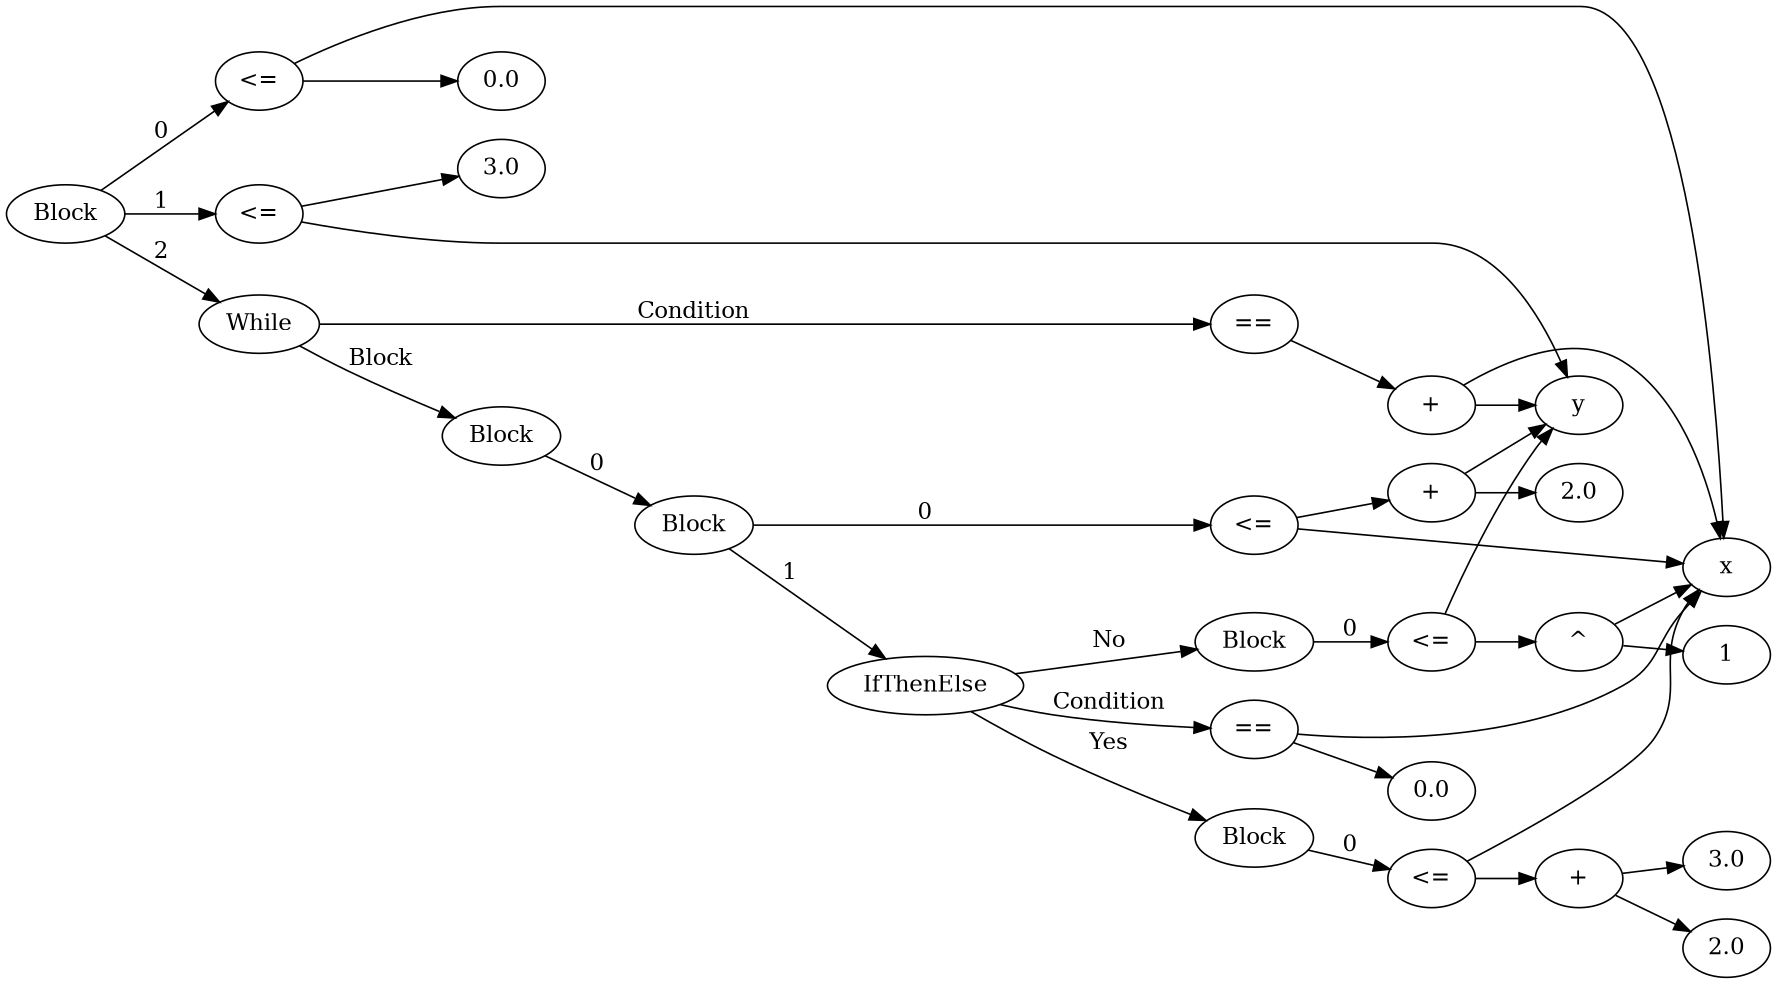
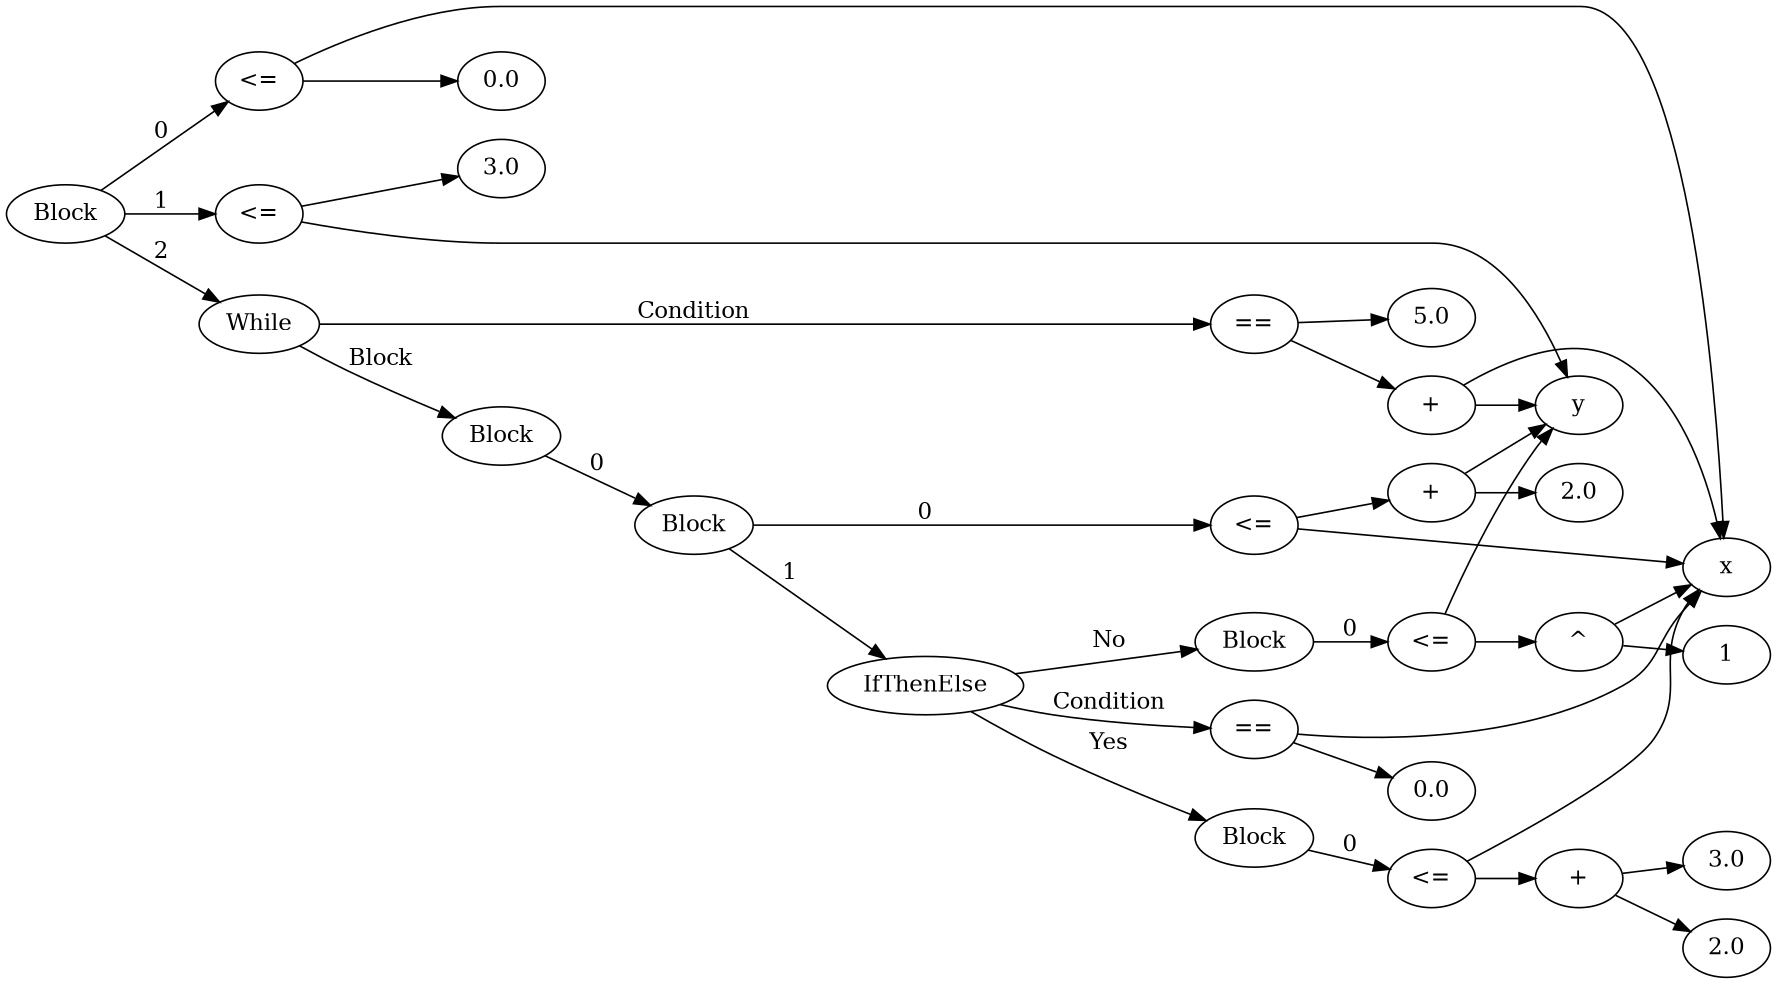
  digraph {
    rankdir=LR
    n1 [label=Block]
    n2 [label="<="]
    n3 [label="<="]
    n4 [label=While]
    n5 [label=x]
    n6 [label=0.0]
    n7 [label=y]
    n8 [label=3.0]
    n9 [label="=="]
    n10 [label=Block]
    n11 [label="+"]
+   n12 [label=5.0]
    n13 [label=Block]
    n14 [label="<="]
    n15 [label=IfThenElse]
    n16 [label="+"]
    n17 [label="=="]
    n18 [label=Block]
    n19 [label=Block]
    n20 [label=2.0]
    n21 [label=0.0]
    n22 [label="<="]
    n23 [label="<="]
    n24 [label="+"]
    n25 [label="^"]
    n26 [label=2.0]
    n27 [label=3.0]
    n28 [label=1]
    n1 -> n2 [label=0]
    n1 -> n3 [label=1]
    n1 -> n4 [label=2]
    n2 -> n5
    n2 -> n6
    n3 -> n7
    n3 -> n8
    n4 -> n9 [label=Condition]
    n4 -> n10 [label=Block]
    n9 -> n11
+   n9 -> n12
    n10 -> n13 [label=0]
    n11 -> n5
    n11 -> n7
    n13 -> n14 [label=0]
    n13 -> n15 [label=1]
    n14 -> n5
    n14 -> n16
    n15 -> n17 [label=Condition]
    n15 -> n18 [label=Yes]
    n15 -> n19 [label=No]
    n16 -> n7
    n16 -> n20
    n17 -> n5
    n17 -> n21
    n18 -> n22 [label=0]
    n19 -> n23 [label=0]
    n22 -> n5
    n22 -> n24
    n23 -> n7
    n23 -> n25
    n24 -> n26
    n24 -> n27
    n25 -> n5
    n25 -> n28
  }
